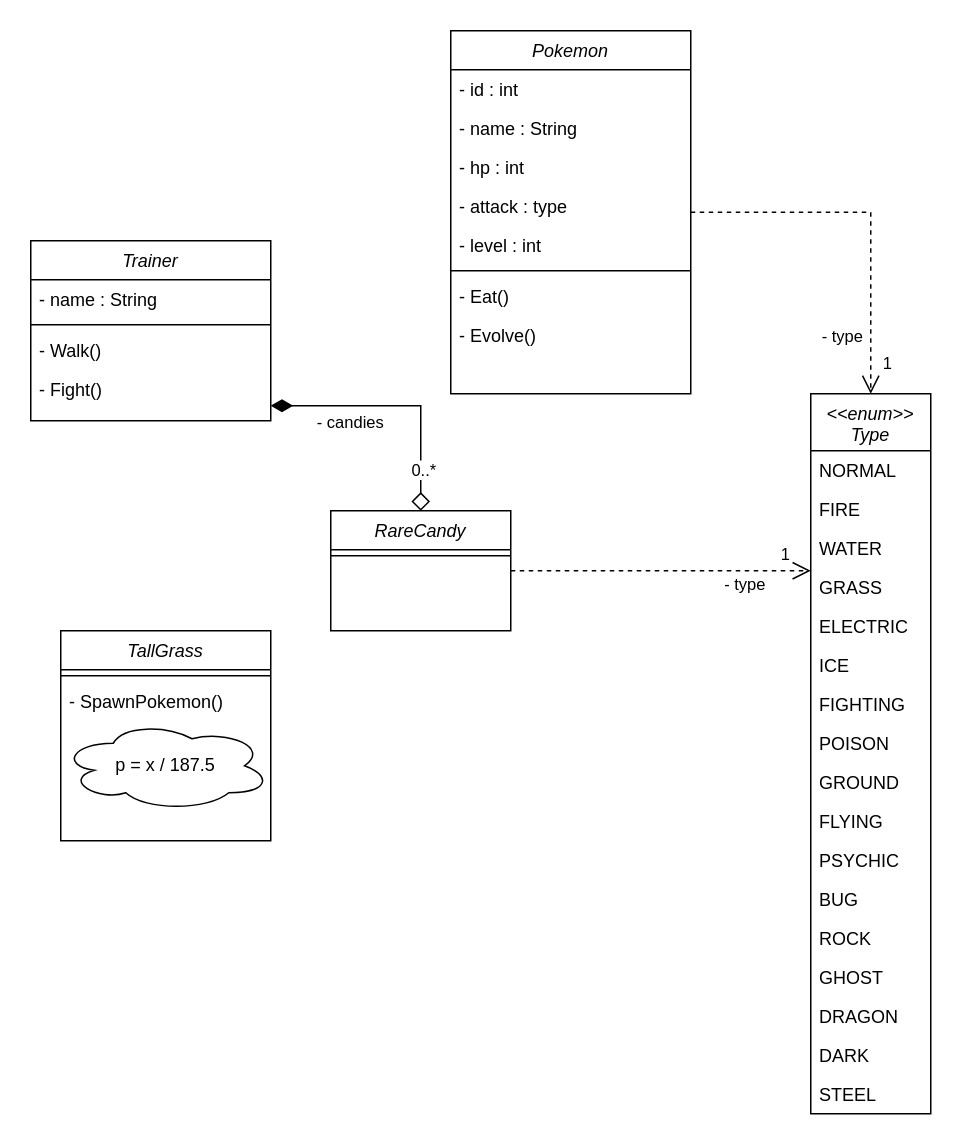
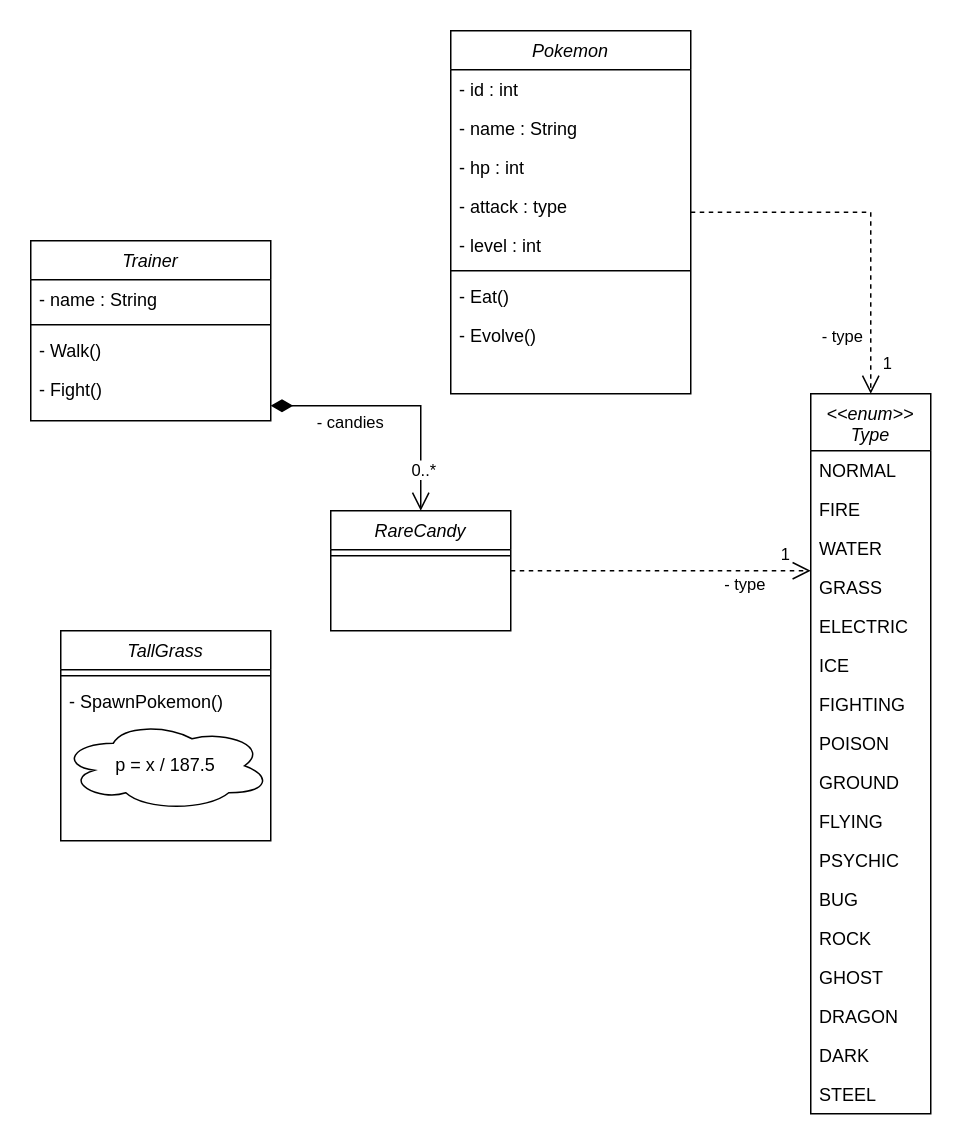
  <mxCell id="0" />
  <mxCell id="1" parent="0" />
  <mxCell id="2" value="Trainer" style="swimlane;fontStyle=2;align=center;verticalAlign=top;childLayout=stackLayout;horizontal=1;startSize=26;horizontalStack=0;resizeParent=1;resizeLast=0;collapsible=1;marginBottom=0;rounded=0;shadow=0;strokeWidth=1;" parent="1" vertex="1"><mxGeometry x="20" y="160" width="160" height="120" as="geometry"><mxRectangle x="230" y="140" width="160" height="26" as="alternateBounds" /></mxGeometry></mxCell>
  <mxCell id="3" value="- name : String" style="text;align=left;verticalAlign=top;spacingLeft=4;spacingRight=4;overflow=hidden;rotatable=0;points=[[0,0.5],[1,0.5]];portConstraint=eastwest;" parent="2" vertex="1"><mxGeometry y="26" width="160" height="26" as="geometry" /></mxCell>
  <mxCell id="4" value="" style="line;html=1;strokeWidth=1;align=left;verticalAlign=middle;spacingTop=-1;spacingLeft=3;spacingRight=3;rotatable=0;labelPosition=right;points=[];portConstraint=eastwest;" parent="2" vertex="1"><mxGeometry y="52" width="160" height="8" as="geometry" /></mxCell>
  <mxCell id="5" value="- Walk()" style="text;align=left;verticalAlign=top;spacingLeft=4;spacingRight=4;overflow=hidden;rotatable=0;points=[[0,0.5],[1,0.5]];portConstraint=eastwest;" parent="2" vertex="1"><mxGeometry y="60" width="160" height="26" as="geometry" /></mxCell>
  <mxCell id="6" value="- Fight()" style="text;align=left;verticalAlign=top;spacingLeft=4;spacingRight=4;overflow=hidden;rotatable=0;points=[[0,0.5],[1,0.5]];portConstraint=eastwest;" parent="2" vertex="1"><mxGeometry y="86" width="160" height="26" as="geometry" /></mxCell>
  <mxCell id="7" style="edgeStyle=orthogonalEdgeStyle;rounded=0;orthogonalLoop=1;jettySize=auto;html=1;endArrow=open;endFill=0;endSize=10;dashed=1;" parent="1" source="10" target="31" edge="1"><mxGeometry relative="1" as="geometry"><Array as="points"><mxPoint x="580" y="141" /></Array></mxGeometry></mxCell>
  <mxCell id="8" value="- type" style="edgeLabel;html=1;align=center;verticalAlign=middle;resizable=0;points=[];" parent="7" vertex="1" connectable="0"><mxGeometry x="0.651" y="-1" relative="1" as="geometry"><mxPoint x="-19" y="3" as="offset" /></mxGeometry></mxCell>
  <mxCell id="9" value="1" style="edgeLabel;html=1;align=center;verticalAlign=middle;resizable=0;points=[];" parent="7" vertex="1" connectable="0"><mxGeometry x="0.823" y="-1" relative="1" as="geometry"><mxPoint x="11" as="offset" /></mxGeometry></mxCell>
  <mxCell id="10" value="Pokemon" style="swimlane;fontStyle=2;align=center;verticalAlign=top;childLayout=stackLayout;horizontal=1;startSize=26;horizontalStack=0;resizeParent=1;resizeLast=0;collapsible=1;marginBottom=0;rounded=0;shadow=0;strokeWidth=1;" parent="1" vertex="1"><mxGeometry y="20" width="160" height="242" as="geometry" x="300"><mxRectangle x="230" y="140" width="160" height="26" as="alternateBounds" /></mxGeometry></mxCell>
  <mxCell id="11" value="- id : int" style="text;align=left;verticalAlign=top;spacingLeft=4;spacingRight=4;overflow=hidden;rotatable=0;points=[[0,0.5],[1,0.5]];portConstraint=eastwest;" parent="10" vertex="1"><mxGeometry y="26" width="160" height="26" as="geometry" /></mxCell>
  <mxCell id="12" value="- name : String" style="text;align=left;verticalAlign=top;spacingLeft=4;spacingRight=4;overflow=hidden;rotatable=0;points=[[0,0.5],[1,0.5]];portConstraint=eastwest;" parent="10" vertex="1"><mxGeometry y="52" width="160" height="26" as="geometry" /></mxCell>
  <mxCell id="13" value="- hp : int" style="text;align=left;verticalAlign=top;spacingLeft=4;spacingRight=4;overflow=hidden;rotatable=0;points=[[0,0.5],[1,0.5]];portConstraint=eastwest;" parent="10" vertex="1"><mxGeometry y="78" width="160" height="26" as="geometry" /></mxCell>
  <mxCell id="14" value="- attack : type" style="text;align=left;verticalAlign=top;spacingLeft=4;spacingRight=4;overflow=hidden;rotatable=0;points=[[0,0.5],[1,0.5]];portConstraint=eastwest;" parent="10" vertex="1"><mxGeometry y="104" width="160" height="26" as="geometry" /></mxCell>
  <mxCell id="15" value="- level : int" style="text;align=left;verticalAlign=top;spacingLeft=4;spacingRight=4;overflow=hidden;rotatable=0;points=[[0,0.5],[1,0.5]];portConstraint=eastwest;" parent="10" vertex="1"><mxGeometry y="130" width="160" height="26" as="geometry" /></mxCell>
  <mxCell id="16" value="" style="line;html=1;strokeWidth=1;align=left;verticalAlign=middle;spacingTop=-1;spacingLeft=3;spacingRight=3;rotatable=0;labelPosition=right;points=[];portConstraint=eastwest;" parent="10" vertex="1"><mxGeometry y="156" width="160" height="8" as="geometry" /></mxCell>
  <mxCell id="17" value="- Eat()" style="text;align=left;verticalAlign=top;spacingLeft=4;spacingRight=4;overflow=hidden;rotatable=0;points=[[0,0.5],[1,0.5]];portConstraint=eastwest;" parent="10" vertex="1"><mxGeometry y="164" width="160" height="26" as="geometry" /></mxCell>
  <mxCell id="18" value="- Evolve()" style="text;align=left;verticalAlign=top;spacingLeft=4;spacingRight=4;overflow=hidden;rotatable=0;points=[[0,0.5],[1,0.5]];portConstraint=eastwest;" parent="10" vertex="1"><mxGeometry y="190" width="160" height="26" as="geometry" /></mxCell>
  <mxCell id="19" value="TallGrass" style="swimlane;fontStyle=2;align=center;verticalAlign=top;childLayout=stackLayout;horizontal=1;startSize=26;horizontalStack=0;resizeParent=1;resizeLast=0;collapsible=1;marginBottom=0;rounded=0;shadow=0;strokeWidth=1;" parent="1" vertex="1"><mxGeometry x="40" y="420" width="140" height="140" as="geometry"><mxRectangle x="230" y="140" width="160" height="26" as="alternateBounds" /></mxGeometry></mxCell>
  <mxCell id="20" value="" style="line;html=1;strokeWidth=1;align=left;verticalAlign=middle;spacingTop=-1;spacingLeft=3;spacingRight=3;rotatable=0;labelPosition=right;points=[];portConstraint=eastwest;" parent="19" vertex="1"><mxGeometry y="26" width="140" height="8" as="geometry" /></mxCell>
  <mxCell id="21" value="- SpawnPokemon()" style="text;align=left;verticalAlign=top;spacingLeft=4;spacingRight=4;overflow=hidden;rotatable=0;points=[[0,0.5],[1,0.5]];portConstraint=eastwest;" parent="19" vertex="1"><mxGeometry y="34" width="140" height="26" as="geometry" /></mxCell>
  <mxCell id="22" value="p = x / 187.5" style="ellipse;shape=cloud;whiteSpace=wrap;html=1;" parent="19" vertex="1"><mxGeometry y="60" width="140" height="60" as="geometry" /></mxCell>
  <mxCell id="23" style="edgeStyle=orthogonalEdgeStyle;rounded=0;orthogonalLoop=1;jettySize=auto;html=1;endArrow=open;endFill=0;endSize=10;dashed=1;" parent="1" source="26" target="31" edge="1"><mxGeometry relative="1" as="geometry"><Array as="points"><mxPoint x="500" y="380" /><mxPoint x="500" y="380" /></Array></mxGeometry></mxCell>
  <mxCell id="24" value="- type" style="edgeLabel;html=1;align=center;verticalAlign=middle;resizable=0;points=[];" parent="23" vertex="1" connectable="0"><mxGeometry x="0.488" y="1" relative="1" as="geometry"><mxPoint x="6" y="9" as="offset" /></mxGeometry></mxCell>
  <mxCell id="25" value="1" style="edgeLabel;html=1;align=center;verticalAlign=middle;resizable=0;points=[];" parent="23" vertex="1" connectable="0"><mxGeometry x="0.756" y="2" relative="1" as="geometry"><mxPoint x="6" y="-10" as="offset" /></mxGeometry></mxCell>
  <mxCell id="26" value="RareCandy" style="swimlane;fontStyle=2;align=center;verticalAlign=top;childLayout=stackLayout;horizontal=1;startSize=26;horizontalStack=0;resizeParent=1;resizeLast=0;collapsible=1;marginBottom=0;rounded=0;shadow=0;strokeWidth=1;" parent="1" vertex="1"><mxGeometry x="220" y="340" width="120" height="80" as="geometry"><mxRectangle x="230" y="140" width="160" height="26" as="alternateBounds" /></mxGeometry></mxCell>
  <mxCell id="27" value="" style="line;html=1;strokeWidth=1;align=left;verticalAlign=middle;spacingTop=-1;spacingLeft=3;spacingRight=3;rotatable=0;labelPosition=right;points=[];portConstraint=eastwest;" parent="26" vertex="1"><mxGeometry y="26" width="120" height="8" as="geometry" /></mxCell>
- <mxCell id="28" style="edgeStyle=orthogonalEdgeStyle;rounded=0;orthogonalLoop=1;jettySize=auto;html=1;startArrow=diamondThin;startFill=1;endArrow=diamond;endFill=0;endSize=10;startSize=12;" parent="1" source="6" target="26" edge="1"><mxGeometry relative="1" as="geometry"><Array as="points"><mxPoint x="280" y="270" /></Array></mxGeometry></mxCell>
+ <mxCell id="28" style="edgeStyle=orthogonalEdgeStyle;rounded=0;orthogonalLoop=1;jettySize=auto;html=1;startArrow=diamondThin;startFill=1;endArrow=open;endFill=0;endSize=10;startSize=12;" parent="1" source="6" target="26" edge="1"><mxGeometry relative="1" as="geometry"><Array as="points"><mxPoint x="280" y="270" /></Array></mxGeometry></mxCell>
  <mxCell id="29" value="0..*" style="edgeLabel;html=1;align=center;verticalAlign=middle;resizable=0;points=[];" parent="28" vertex="1" connectable="0"><mxGeometry x="0.668" y="1" relative="1" as="geometry"><mxPoint as="offset" /></mxGeometry></mxCell>
  <mxCell id="30" value="- candies" style="edgeLabel;html=1;align=center;verticalAlign=middle;resizable=0;points=[];" parent="28" vertex="1" connectable="0"><mxGeometry x="-0.387" y="-1" relative="1" as="geometry"><mxPoint y="9" as="offset" /></mxGeometry></mxCell>
  <mxCell id="31" value="&lt;&lt;enum&gt;&gt;&#10;Type" style="swimlane;fontStyle=2;align=center;verticalAlign=top;childLayout=stackLayout;horizontal=1;startSize=38;horizontalStack=0;resizeParent=1;resizeLast=0;collapsible=1;marginBottom=0;rounded=0;shadow=0;strokeWidth=1;spacingBottom=-1;" parent="1" vertex="1"><mxGeometry x="540" y="262" width="80" height="480" as="geometry"><mxRectangle x="680" y="362" width="160" height="26" as="alternateBounds" /></mxGeometry></mxCell>
  <mxCell id="32" value="NORMAL" style="text;align=left;verticalAlign=top;spacingLeft=4;spacingRight=4;overflow=hidden;rotatable=0;points=[[0,0.5],[1,0.5]];portConstraint=eastwest;" parent="31" vertex="1"><mxGeometry y="38" width="80" height="26" as="geometry" /></mxCell>
  <mxCell id="33" value="FIRE" style="text;align=left;verticalAlign=top;spacingLeft=4;spacingRight=4;overflow=hidden;rotatable=0;points=[[0,0.5],[1,0.5]];portConstraint=eastwest;" parent="31" vertex="1"><mxGeometry y="64" width="80" height="26" as="geometry" /></mxCell>
  <mxCell id="34" value="WATER" style="text;align=left;verticalAlign=top;spacingLeft=4;spacingRight=4;overflow=hidden;rotatable=0;points=[[0,0.5],[1,0.5]];portConstraint=eastwest;" parent="31" vertex="1"><mxGeometry y="90" width="80" height="26" as="geometry" /></mxCell>
  <mxCell id="35" value="GRASS" style="text;align=left;verticalAlign=top;spacingLeft=4;spacingRight=4;overflow=hidden;rotatable=0;points=[[0,0.5],[1,0.5]];portConstraint=eastwest;" parent="31" vertex="1"><mxGeometry y="116" width="80" height="26" as="geometry" /></mxCell>
  <mxCell id="36" value="ELECTRIC" style="text;align=left;verticalAlign=top;spacingLeft=4;spacingRight=4;overflow=hidden;rotatable=0;points=[[0,0.5],[1,0.5]];portConstraint=eastwest;" parent="31" vertex="1"><mxGeometry y="142" width="80" height="26" as="geometry" /></mxCell>
  <mxCell id="37" value="ICE" style="text;align=left;verticalAlign=top;spacingLeft=4;spacingRight=4;overflow=hidden;rotatable=0;points=[[0,0.5],[1,0.5]];portConstraint=eastwest;" parent="31" vertex="1"><mxGeometry y="168" width="80" height="26" as="geometry" /></mxCell>
  <mxCell id="38" value="FIGHTING" style="text;align=left;verticalAlign=top;spacingLeft=4;spacingRight=4;overflow=hidden;rotatable=0;points=[[0,0.5],[1,0.5]];portConstraint=eastwest;" parent="31" vertex="1"><mxGeometry y="194" width="80" height="26" as="geometry" /></mxCell>
  <mxCell id="39" value="POISON" style="text;align=left;verticalAlign=top;spacingLeft=4;spacingRight=4;overflow=hidden;rotatable=0;points=[[0,0.5],[1,0.5]];portConstraint=eastwest;" parent="31" vertex="1"><mxGeometry y="220" width="80" height="26" as="geometry" /></mxCell>
  <mxCell id="40" value="GROUND" style="text;align=left;verticalAlign=top;spacingLeft=4;spacingRight=4;overflow=hidden;rotatable=0;points=[[0,0.5],[1,0.5]];portConstraint=eastwest;" parent="31" vertex="1"><mxGeometry y="246" width="80" height="26" as="geometry" /></mxCell>
  <mxCell id="41" value="FLYING" style="text;align=left;verticalAlign=top;spacingLeft=4;spacingRight=4;overflow=hidden;rotatable=0;points=[[0,0.5],[1,0.5]];portConstraint=eastwest;" parent="31" vertex="1"><mxGeometry y="272" width="80" height="26" as="geometry" /></mxCell>
  <mxCell id="42" value="PSYCHIC" style="text;align=left;verticalAlign=top;spacingLeft=4;spacingRight=4;overflow=hidden;rotatable=0;points=[[0,0.5],[1,0.5]];portConstraint=eastwest;" parent="31" vertex="1"><mxGeometry y="298" width="80" height="26" as="geometry" /></mxCell>
  <mxCell id="43" value="BUG" style="text;align=left;verticalAlign=top;spacingLeft=4;spacingRight=4;overflow=hidden;rotatable=0;points=[[0,0.5],[1,0.5]];portConstraint=eastwest;" parent="31" vertex="1"><mxGeometry y="324" width="80" height="26" as="geometry" /></mxCell>
  <mxCell id="44" value="ROCK" style="text;align=left;verticalAlign=top;spacingLeft=4;spacingRight=4;overflow=hidden;rotatable=0;points=[[0,0.5],[1,0.5]];portConstraint=eastwest;" parent="31" vertex="1"><mxGeometry y="350" width="80" height="26" as="geometry" /></mxCell>
  <mxCell id="45" value="GHOST" style="text;align=left;verticalAlign=top;spacingLeft=4;spacingRight=4;overflow=hidden;rotatable=0;points=[[0,0.5],[1,0.5]];portConstraint=eastwest;" parent="31" vertex="1"><mxGeometry y="376" width="80" height="26" as="geometry" /></mxCell>
  <mxCell id="46" value="DRAGON" style="text;align=left;verticalAlign=top;spacingLeft=4;spacingRight=4;overflow=hidden;rotatable=0;points=[[0,0.5],[1,0.5]];portConstraint=eastwest;" parent="31" vertex="1"><mxGeometry y="402" width="80" height="26" as="geometry" /></mxCell>
  <mxCell id="47" value="DARK" style="text;align=left;verticalAlign=top;spacingLeft=4;spacingRight=4;overflow=hidden;rotatable=0;points=[[0,0.5],[1,0.5]];portConstraint=eastwest;" parent="31" vertex="1"><mxGeometry y="428" width="80" height="26" as="geometry" /></mxCell>
  <mxCell id="48" value="STEEL" style="text;align=left;verticalAlign=top;spacingLeft=4;spacingRight=4;overflow=hidden;rotatable=0;points=[[0,0.5],[1,0.5]];portConstraint=eastwest;" parent="31" vertex="1"><mxGeometry y="454" width="80" height="26" as="geometry" /></mxCell>
